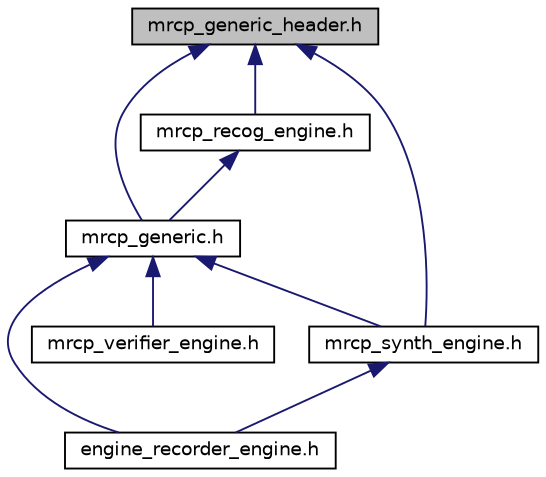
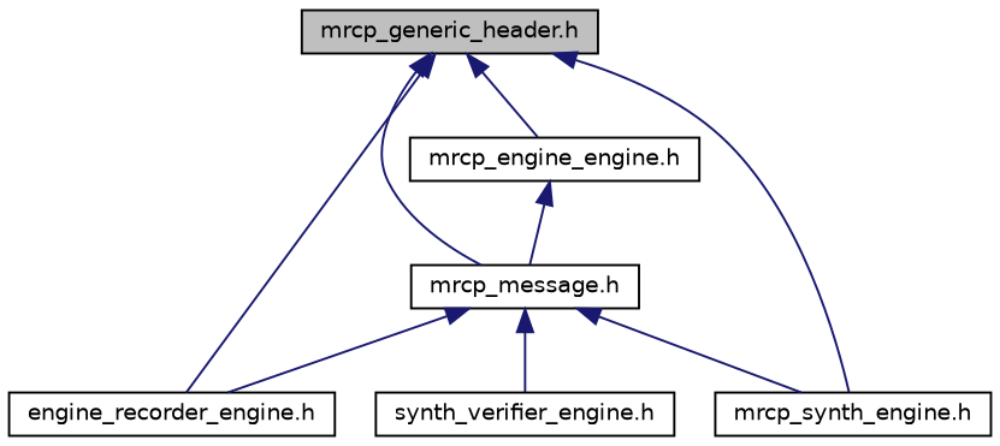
  digraph {
    node [color=black fillcolor=white fontname=Helvetica fontsize=10 shape=record style=filled]
    edge [color=midnightblue dir=back fontname=Helvetica fontsize=10 labelfontname=Helvetica labelfontsize=10 style=solid]
    n1 [fillcolor=grey75 fontcolor=black height=0.2 label="mrcp_generic_header.h" width=0.4]
-   n2 [height=0.2 label="mrcp_generic.h" width=0.4]
-   n3 [height=0.2 label="mrcp_recog_engine.h" width=0.4]
+   n2 [height=0.2 label="mrcp_message.h" width=0.4]
+   n3 [height=0.2 label="mrcp_engine_engine.h" width=0.4]
    n4 [height=0.2 label="engine_recorder_engine.h" width=0.4]
    n5 [height=0.2 label="mrcp_synth_engine.h" width=0.4]
-   n6 [height=0.2 label="mrcp_verifier_engine.h" width=0.4]
+   n6 [height=0.2 label="synth_verifier_engine.h" width=0.4]
    n1 -> n2
    n1 -> n3
-   n5 -> n4
+   n1 -> n4
    n1 -> n5
    n2 -> n4
    n2 -> n5
    n2 -> n6
    n3 -> n2
  }
